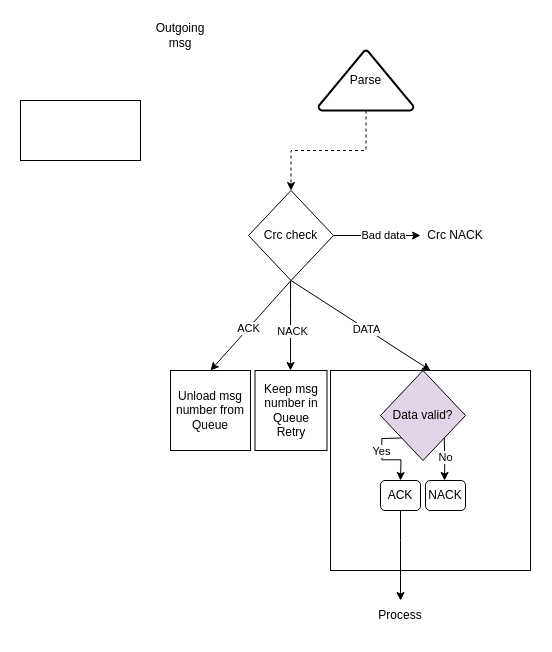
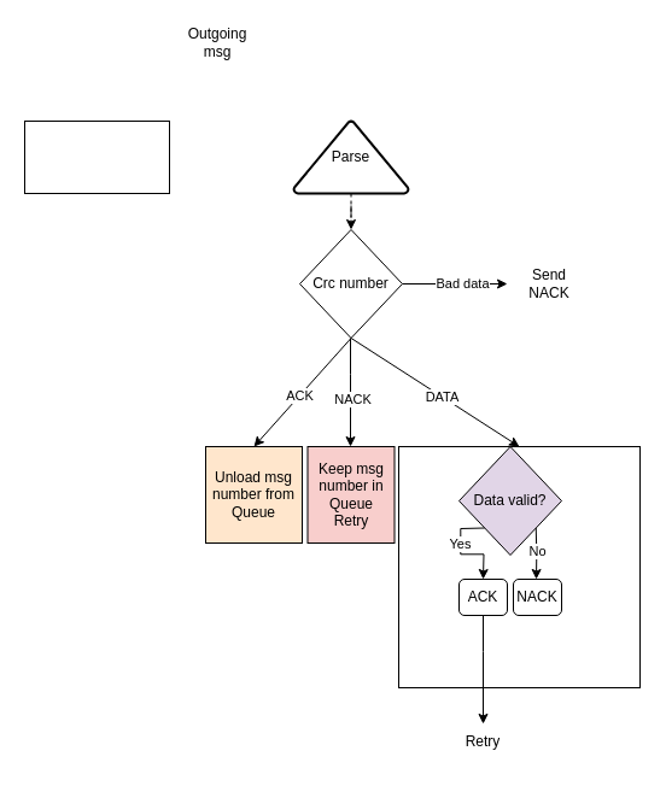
  <mxCell id="0" />
  <mxCell id="1" parent="0" />
  <mxCell id="2" style="edgeStyle=orthogonalEdgeStyle;rounded=0;orthogonalLoop=1;jettySize=auto;html=1;" parent="1" edge="1"><mxGeometry relative="1" as="geometry"><mxPoint x="290" y="370" as="targetPoint" /><mxPoint x="290" y="280" as="sourcePoint" /><Array as="points"><mxPoint x="290" y="310" /><mxPoint x="290" y="310" /></Array></mxGeometry></mxCell>
  <mxCell id="3" value="NACK" style="edgeLabel;html=1;align=center;verticalAlign=middle;resizable=0;points=[];" parent="2" vertex="1" connectable="0"><mxGeometry x="0.104" y="-1" relative="1" as="geometry"><mxPoint x="2" as="offset" /></mxGeometry></mxCell>
- <mxCell id="4" value="Parse" style="strokeWidth=2;html=1;shape=mxgraph.flowchart.extract_or_measurement;whiteSpace=wrap;" parent="1" vertex="1"><mxGeometry x="318" y="50" width="95" height="60" as="geometry" /></mxCell>
+ <mxCell id="4" value="Parse" style="strokeWidth=2;html=1;shape=mxgraph.flowchart.extract_or_measurement;whiteSpace=wrap;" parent="1" vertex="1"><mxGeometry x="243" y="100" width="95" height="60" as="geometry" /></mxCell>
  <mxCell id="5" value="" style="endArrow=classic;html=1;rounded=0;exitX=0.5;exitY=1;exitDx=0;exitDy=0;exitPerimeter=0;" parent="1" edge="1"><mxGeometry width="50" height="50" relative="1" as="geometry"><mxPoint x="290.5" y="280" as="sourcePoint" /><mxPoint x="210" y="370" as="targetPoint" /></mxGeometry></mxCell>
  <mxCell id="6" value="ACK" style="edgeLabel;html=1;align=center;verticalAlign=middle;resizable=0;points=[];" parent="5" vertex="1" connectable="0"><mxGeometry x="0.065" relative="1" as="geometry"><mxPoint as="offset" /></mxGeometry></mxCell>
  <mxCell id="7" value="" style="endArrow=classic;html=1;rounded=0;exitX=0.5;exitY=1;exitDx=0;exitDy=0;exitPerimeter=0;entryX=0.5;entryY=0;entryDx=0;entryDy=0;" parent="1" target="13" edge="1"><mxGeometry width="50" height="50" relative="1" as="geometry"><mxPoint x="290.5" y="280" as="sourcePoint" /><mxPoint x="450" y="370" as="targetPoint" /></mxGeometry></mxCell>
  <mxCell id="8" value="DATA" style="edgeLabel;html=1;align=center;verticalAlign=middle;resizable=0;points=[];" parent="7" vertex="1" connectable="0"><mxGeometry x="0.076" relative="1" as="geometry"><mxPoint as="offset" /></mxGeometry></mxCell>
  <mxCell id="9" value="" style="rounded=0;whiteSpace=wrap;html=1;" parent="1" vertex="1"><mxGeometry x="20" y="100" width="120" height="60" as="geometry" /></mxCell>
  <mxCell id="10" value="Outgoing msg" style="text;html=1;align=center;verticalAlign=middle;whiteSpace=wrap;rounded=0;" parent="1" vertex="1"><mxGeometry x="150" y="20" width="60" height="30" as="geometry" /></mxCell>
- <mxCell id="11" value="Unload msg number from Queue" style="rounded=0;whiteSpace=wrap;html=1;" parent="1" vertex="1"><mxGeometry x="170" y="370" width="80" height="80" as="geometry" /></mxCell>
- <mxCell id="12" value="Keep msg number in Queue&lt;br&gt;Retry" style="rounded=0;whiteSpace=wrap;html=1;" parent="1" vertex="1"><mxGeometry x="254.5" y="370" width="72" height="80" as="geometry" /></mxCell>
+ <mxCell id="11" value="Unload msg number from Queue" style="rounded=0;whiteSpace=wrap;html=1;fillColor=#ffe6cc;" parent="1" vertex="1"><mxGeometry x="170" y="370" width="80" height="80" as="geometry" /></mxCell>
+ <mxCell id="12" value="Keep msg number in Queue&lt;br&gt;Retry" style="rounded=0;whiteSpace=wrap;html=1;fillColor=#f8cecc;" parent="1" vertex="1"><mxGeometry x="254.5" y="370" width="72" height="80" as="geometry" /></mxCell>
  <mxCell id="13" value="" style="rounded=0;whiteSpace=wrap;html=1;" parent="1" vertex="1"><mxGeometry x="330" y="370" width="200" height="200" as="geometry" /></mxCell>
  <mxCell id="14" style="edgeStyle=orthogonalEdgeStyle;rounded=0;orthogonalLoop=1;jettySize=auto;html=1;exitX=0;exitY=1;exitDx=0;exitDy=0;" parent="1" edge="1"><mxGeometry relative="1" as="geometry"><mxPoint x="401.25" y="437.5" as="sourcePoint" /><mxPoint x="400" y="480" as="targetPoint" /></mxGeometry></mxCell>
  <mxCell id="15" value="Yes" style="edgeLabel;html=1;align=center;verticalAlign=middle;resizable=0;points=[];" parent="14" vertex="1" connectable="0"><mxGeometry x="-0.201" y="-1" relative="1" as="geometry"><mxPoint as="offset" /></mxGeometry></mxCell>
  <mxCell id="16" style="edgeStyle=orthogonalEdgeStyle;rounded=0;orthogonalLoop=1;jettySize=auto;html=1;exitX=1;exitY=1;exitDx=0;exitDy=0;" parent="1" edge="1"><mxGeometry relative="1" as="geometry"><mxPoint x="443.75" y="437.5" as="sourcePoint" /><mxPoint x="444" y="480" as="targetPoint" /></mxGeometry></mxCell>
  <mxCell id="17" value="No" style="edgeLabel;html=1;align=center;verticalAlign=middle;resizable=0;points=[];" parent="16" vertex="1" connectable="0"><mxGeometry x="-0.108" relative="1" as="geometry"><mxPoint as="offset" /></mxGeometry></mxCell>
  <mxCell id="18" value="NACK" style="rounded=1;whiteSpace=wrap;html=1;" parent="1" vertex="1"><mxGeometry x="425" y="480" width="40" height="30" as="geometry" /></mxCell>
  <mxCell id="19" value="ACK" style="rounded=1;whiteSpace=wrap;html=1;" parent="1" vertex="1"><mxGeometry x="380" y="480" width="40" height="30" as="geometry" /></mxCell>
  <mxCell id="20" style="edgeStyle=orthogonalEdgeStyle;rounded=0;orthogonalLoop=1;jettySize=auto;html=1;exitX=0.5;exitY=1;exitDx=0;exitDy=0;" parent="1" source="19" edge="1"><mxGeometry relative="1" as="geometry"><mxPoint x="400" y="600" as="targetPoint" /><Array as="points"><mxPoint x="400" y="540" /><mxPoint x="400" y="540" /></Array></mxGeometry></mxCell>
- <mxCell id="21" value="Process" style="text;html=1;align=center;verticalAlign=middle;whiteSpace=wrap;rounded=0;" parent="1" vertex="1"><mxGeometry x="370" y="600" width="60" height="30" as="geometry" /></mxCell>
+ <mxCell id="21" value="Retry" style="text;html=1;align=center;verticalAlign=middle;whiteSpace=wrap;rounded=0;" parent="1" vertex="1"><mxGeometry x="370" y="600" width="60" height="30" as="geometry" /></mxCell>
  <mxCell id="22" style="edgeStyle=orthogonalEdgeStyle;rounded=0;orthogonalLoop=1;jettySize=auto;html=1;" parent="1" source="24" edge="1"><mxGeometry relative="1" as="geometry"><mxPoint x="420" y="235" as="targetPoint" /></mxGeometry></mxCell>
  <mxCell id="23" value="&lt;div&gt;Bad data&lt;/div&gt;" style="edgeLabel;html=1;align=center;verticalAlign=middle;resizable=0;points=[];" parent="22" vertex="1" connectable="0"><mxGeometry x="0.15" y="1" relative="1" as="geometry"><mxPoint as="offset" /></mxGeometry></mxCell>
- <mxCell id="24" value="Crc check" style="rhombus;whiteSpace=wrap;html=1;" parent="1" vertex="1"><mxGeometry x="248" y="190" width="85" height="90" as="geometry" /></mxCell>
+ <mxCell id="24" value="Crc number" style="rhombus;whiteSpace=wrap;html=1;" parent="1" vertex="1"><mxGeometry x="248" y="190" width="85" height="90" as="geometry" /></mxCell>
  <mxCell id="25" style="edgeStyle=orthogonalEdgeStyle;rounded=0;orthogonalLoop=1;jettySize=auto;html=1;entryX=0.5;entryY=0;entryDx=0;entryDy=0;dashed=1;" parent="1" source="4" target="24" edge="1"><mxGeometry relative="1" as="geometry" /></mxCell>
  <mxCell id="26" value="Data valid?" style="rhombus;whiteSpace=wrap;html=1;fillColor=#e1d5e7;" parent="1" vertex="1"><mxGeometry x="380" y="370" width="85" height="90" as="geometry" /></mxCell>
- <mxCell id="27" value="Crc NACK" style="text;html=1;align=center;verticalAlign=middle;whiteSpace=wrap;rounded=0;" parent="1" vertex="1"><mxGeometry x="425" y="220" width="60" height="30" as="geometry" /></mxCell>
+ <mxCell id="27" value="Send NACK" style="text;html=1;align=center;verticalAlign=middle;whiteSpace=wrap;rounded=0;" parent="1" vertex="1"><mxGeometry x="425" y="220" width="60" height="30" as="geometry" /></mxCell>
